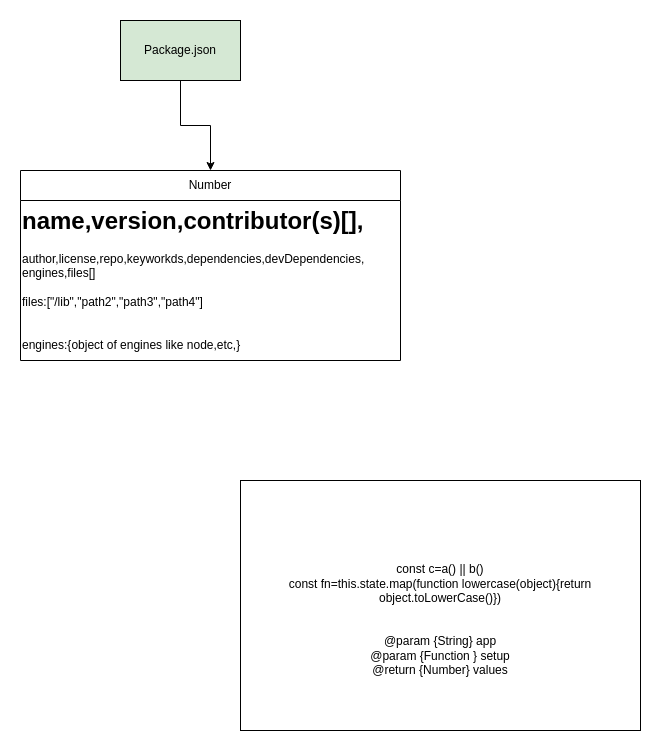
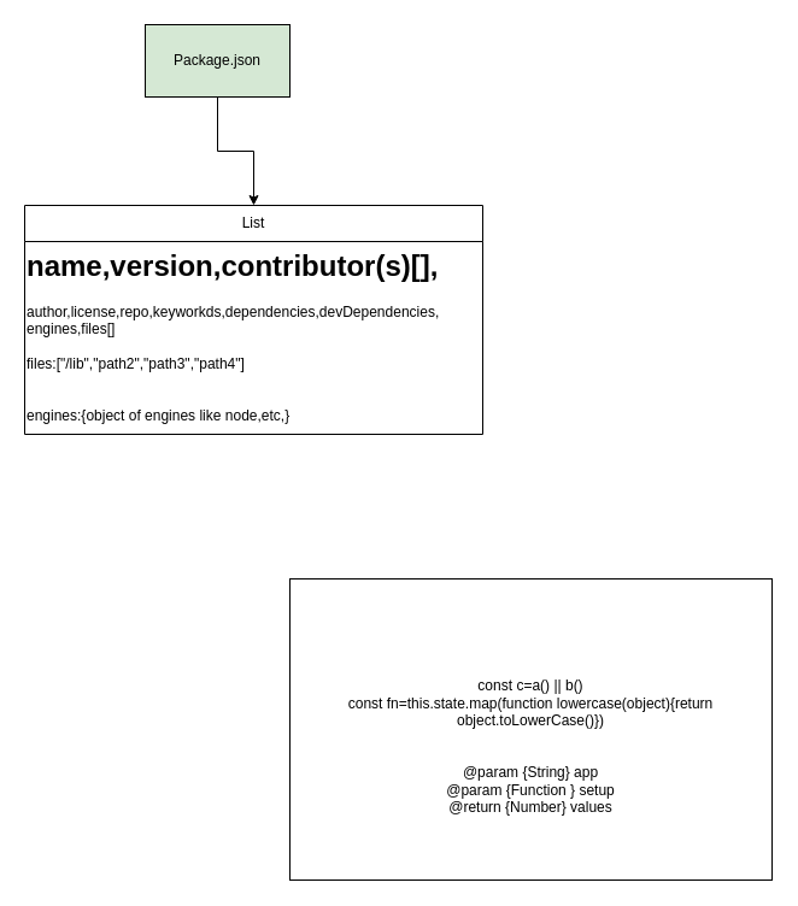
  <mxCell id="0" />
  <mxCell id="1" parent="0" />
  <mxCell id="2" style="edgeStyle=orthogonalEdgeStyle;rounded=0;orthogonalLoop=1;jettySize=auto;html=1;entryX=0.5;entryY=0;entryDx=0;entryDy=0;" edge="1" parent="1" source="3" target="4"><mxGeometry relative="1" as="geometry" /></mxCell>
  <mxCell id="3" value="Package.json" style="rounded=0;whiteSpace=wrap;html=1;fillColor=#d5e8d4;" vertex="1" parent="1"><mxGeometry x="120" y="20" width="120" height="60" as="geometry" /></mxCell>
- <mxCell id="4" value="Number" style="swimlane;fontStyle=0;childLayout=stackLayout;horizontal=1;startSize=30;horizontalStack=0;resizeParent=1;resizeParentMax=0;resizeLast=0;collapsible=1;marginBottom=0;whiteSpace=wrap;html=1;" vertex="1" parent="1"><mxGeometry x="20" y="170" width="380" height="190" as="geometry" /></mxCell>
+ <mxCell id="4" value="List" style="swimlane;fontStyle=0;childLayout=stackLayout;horizontal=1;startSize=30;horizontalStack=0;resizeParent=1;resizeParentMax=0;resizeLast=0;collapsible=1;marginBottom=0;whiteSpace=wrap;html=1;" vertex="1" parent="1"><mxGeometry x="20" y="170" width="380" height="190" as="geometry" /></mxCell>
  <mxCell id="5" value="&lt;h1 style=&quot;margin-top: 0px;&quot;&gt;name,version,contributor(s)[],&lt;/h1&gt;&lt;div&gt;author,license,repo,keyworkds,dependencies,devDependencies,&lt;/div&gt;&lt;div&gt;engines,files[]&lt;/div&gt;&lt;div&gt;&lt;br&gt;&lt;/div&gt;&lt;div&gt;files:[&quot;/lib&quot;,&quot;path2&quot;,&quot;path3&quot;,&quot;path4&quot;]&lt;/div&gt;&lt;div&gt;&lt;br&gt;&lt;/div&gt;&lt;div&gt;&lt;br&gt;&lt;/div&gt;&lt;div&gt;engines:{object of engines like node,etc,}&lt;/div&gt;" style="text;html=1;whiteSpace=wrap;overflow=hidden;rounded=0;" vertex="1" parent="4"><mxGeometry y="30" width="380" height="160" as="geometry" /></mxCell>
  <mxCell id="6" value="&lt;div&gt;&lt;br&gt;&lt;/div&gt;&lt;div&gt;&lt;br&gt;&lt;/div&gt;const c=a() || b()&lt;div&gt;const fn=this.state.map(function lowercase(object){return object.toLowerCase()})&lt;/div&gt;&lt;div&gt;&lt;br&gt;&lt;/div&gt;&lt;div&gt;&lt;div&gt;&lt;br&gt;&lt;/div&gt;&lt;div&gt;@param {String} app&lt;/div&gt;&lt;/div&gt;&lt;div&gt;@param {Function } setup&lt;/div&gt;&lt;div&gt;@return {Number} values&lt;/div&gt;" style="rounded=0;whiteSpace=wrap;html=1;" vertex="1" parent="1"><mxGeometry x="240" y="480" width="400" height="250" as="geometry" /></mxCell>
